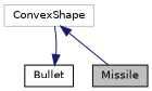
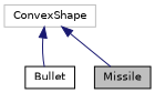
  digraph {
    node [color=black fillcolor=white fontname=Helvetica fontsize=10 shape=record style=filled]
    edge [color=midnightblue dir=back fontname=Helvetica fontsize=10 labelfontname=Helvetica labelfontsize=10 style=solid]
    n1 [fillcolor=grey75 fontcolor=black height=0.2 label=Missile width=0.4]
    n2 [height=0.2 label=Bullet width=0.4]
    n3 [color=grey75 height=0.2 label=ConvexShape width=0.4]
    n3 -> n1
-   n2 -> n3
+   n3 -> n2
  }
